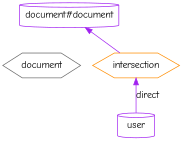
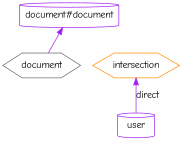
  digraph {
    fontname="Comic Neue"
    rankdir=BT
    node [color=purple fontname="Comic Neue" shape=hexagon]
    edge [color=purple fontname="Comic Neue"]
    n1 [color=gray40 label=document]
    n2 [color=darkorange label=intersection]
    n3 [label="document#document" shape=cylinder]
    n4 [label=user shape=cylinder]
-   n2 -> n3
+   n1 -> n3
    n4 -> n2 [label=direct]
  }
